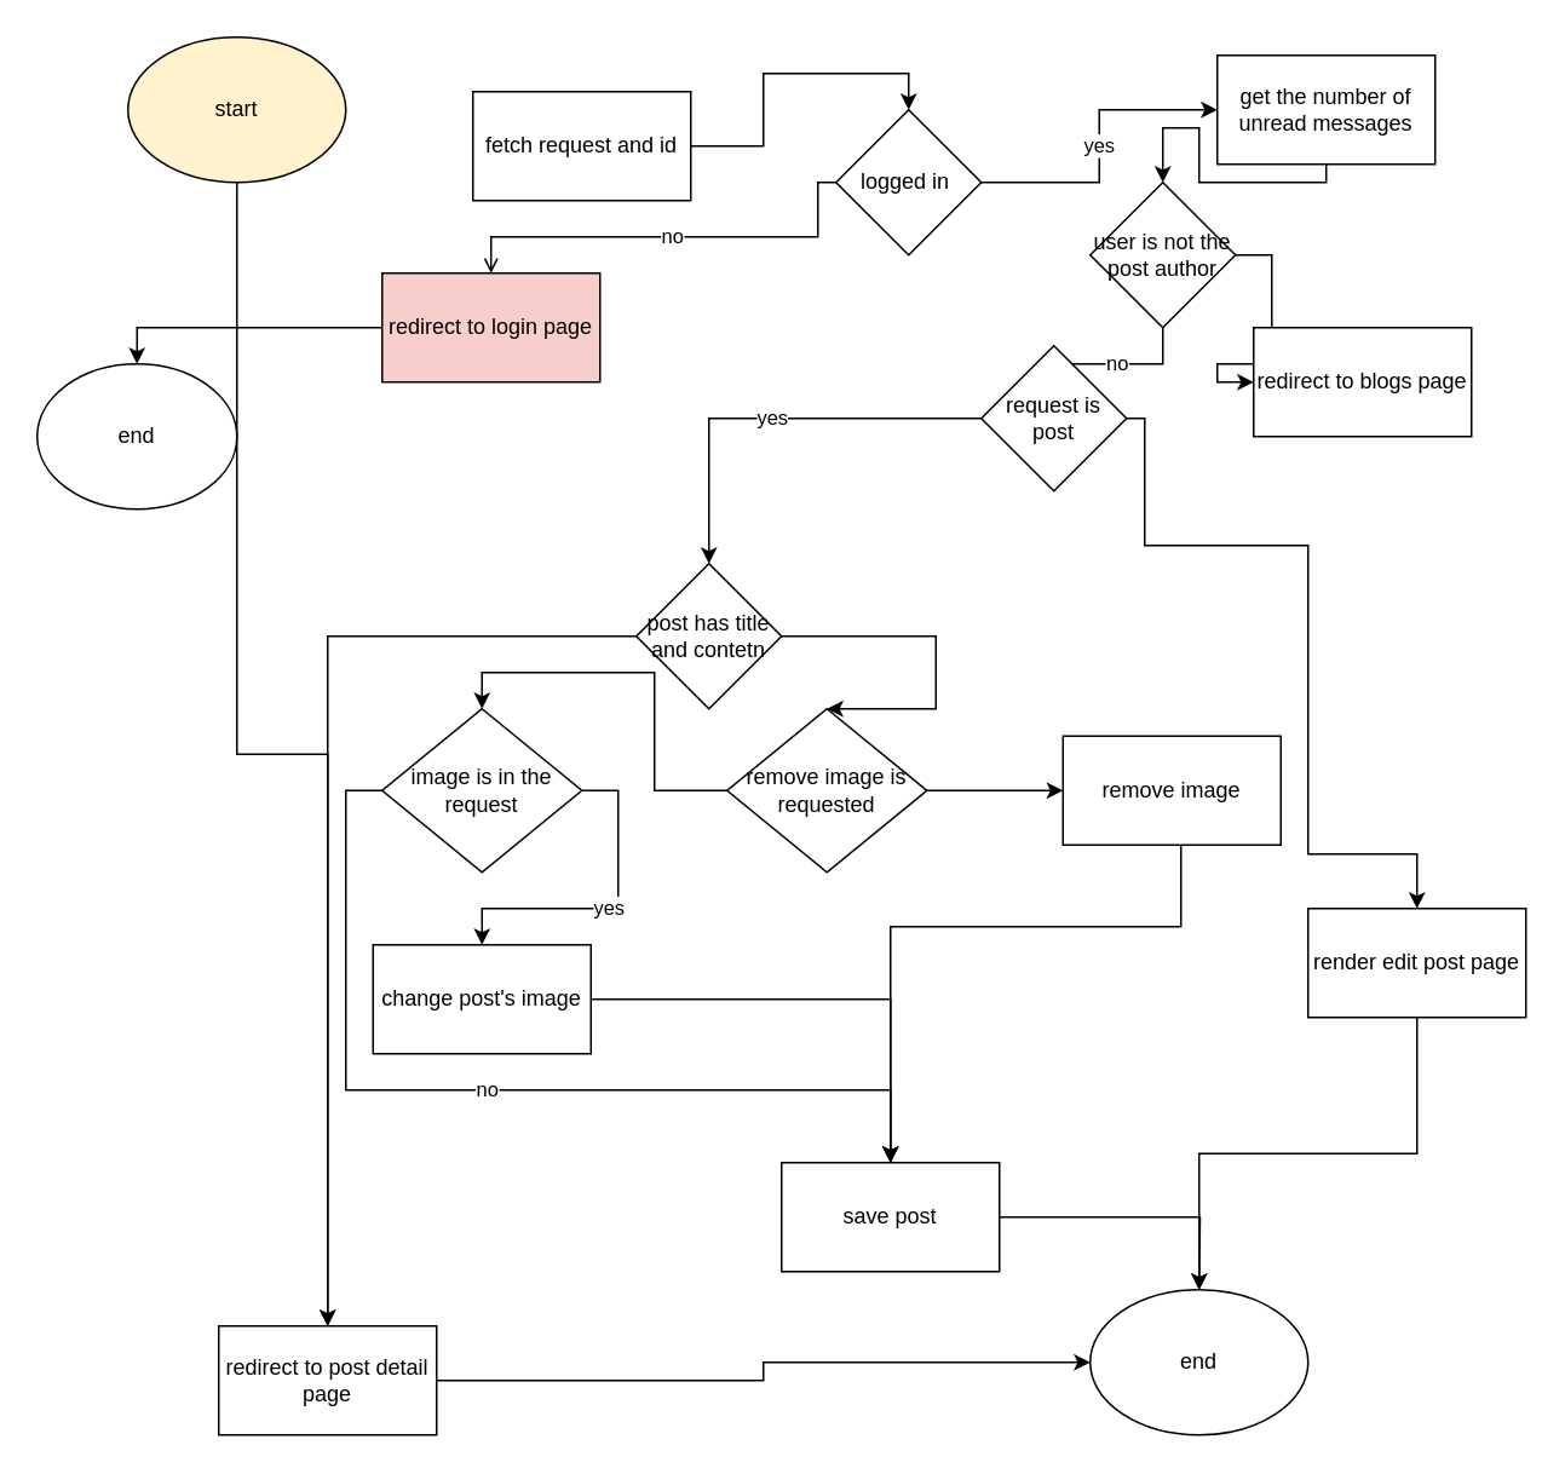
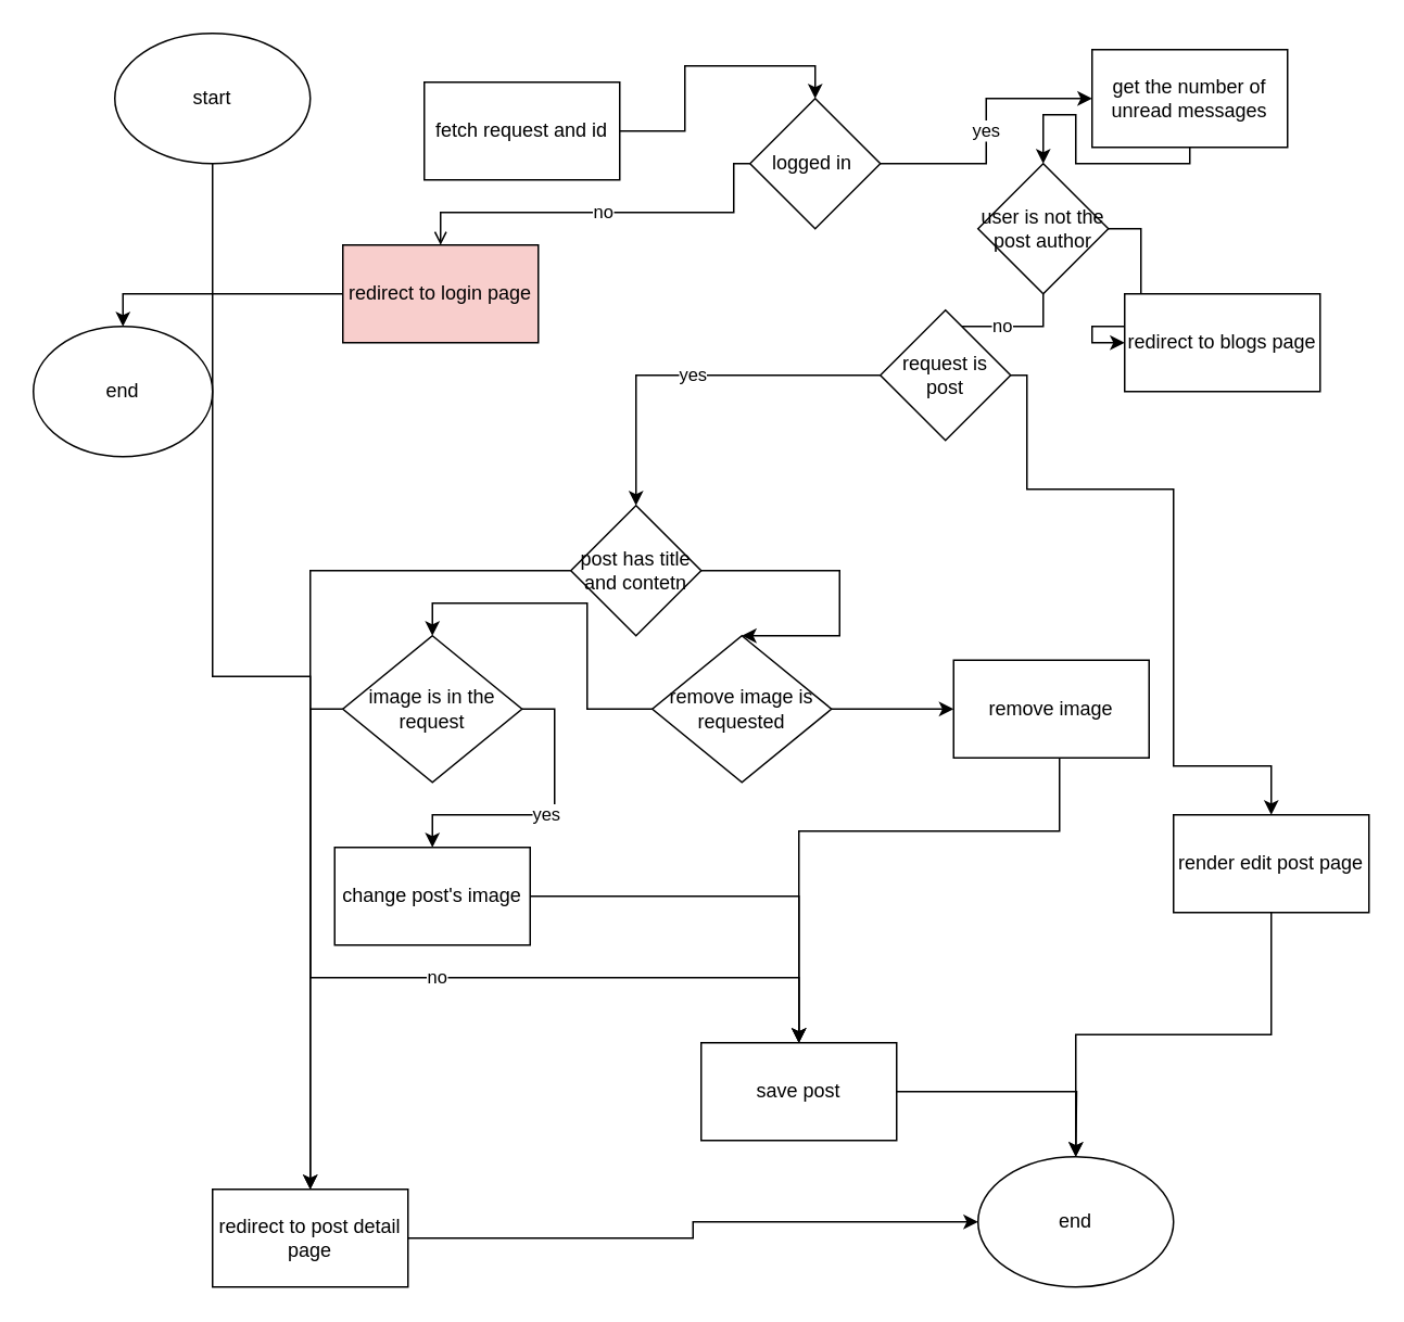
  <mxCell id="0" />
  <mxCell id="1" parent="0" />
  <mxCell id="2" value="end" style="ellipse;whiteSpace=wrap;html=1;" vertex="1" parent="1"><mxGeometry x="600" y="710" width="120" height="80" as="geometry" /></mxCell>
  <mxCell id="3" style="edgeStyle=orthogonalEdgeStyle;rounded=0;orthogonalLoop=1;jettySize=auto;html=1;" edge="1" parent="1" source="4" target="33"><mxGeometry relative="1" as="geometry" /></mxCell>
- <mxCell id="4" value="start" style="ellipse;whiteSpace=wrap;html=1;fillColor=#fff2cc;" vertex="1" parent="1"><mxGeometry x="70" y="20" width="120" height="80" as="geometry" /></mxCell>
+ <mxCell id="4" value="start" style="ellipse;whiteSpace=wrap;html=1;" vertex="1" parent="1"><mxGeometry x="70" y="20" width="120" height="80" as="geometry" /></mxCell>
  <mxCell id="5" value="" style="edgeStyle=orthogonalEdgeStyle;rounded=0;orthogonalLoop=1;jettySize=auto;html=1;entryX=0.5;entryY=0;entryDx=0;entryDy=0;" edge="1" parent="1" source="6" target="9"><mxGeometry relative="1" as="geometry" /></mxCell>
  <mxCell id="6" value="fetch request and id" style="rounded=0;whiteSpace=wrap;html=1;" vertex="1" parent="1"><mxGeometry x="260" y="50" width="120" height="60" as="geometry" /></mxCell>
  <mxCell id="7" value="no" style="edgeStyle=orthogonalEdgeStyle;rounded=0;orthogonalLoop=1;jettySize=auto;html=1;exitX=0;exitY=0.5;exitDx=0;exitDy=0;endArrow=open;" edge="1" parent="1" source="9" target="37"><mxGeometry relative="1" as="geometry"><Array as="points"><mxPoint x="450" y="100" /><mxPoint x="450" y="130" /><mxPoint x="270" y="130" /></Array></mxGeometry></mxCell>
  <mxCell id="8" value="yes" style="edgeStyle=orthogonalEdgeStyle;rounded=0;orthogonalLoop=1;jettySize=auto;html=1;entryX=0;entryY=0.5;entryDx=0;entryDy=0;" edge="1" parent="1" source="9" target="40"><mxGeometry relative="1" as="geometry" /></mxCell>
  <mxCell id="9" value="logged in&amp;nbsp;" style="rhombus;whiteSpace=wrap;html=1;rounded=0;" vertex="1" parent="1"><mxGeometry x="460" y="60" width="80" height="80" as="geometry" /></mxCell>
  <mxCell id="10" value="yes" style="edgeStyle=orthogonalEdgeStyle;rounded=0;orthogonalLoop=1;jettySize=auto;html=1;" edge="1" parent="1" source="12" target="13"><mxGeometry relative="1" as="geometry" /></mxCell>
  <mxCell id="11" value="no" style="edgeStyle=orthogonalEdgeStyle;rounded=0;orthogonalLoop=1;jettySize=auto;html=1;" edge="1" parent="1" source="12" target="16"><mxGeometry relative="1" as="geometry" /></mxCell>
  <mxCell id="12" value="user is not the post author" style="rhombus;whiteSpace=wrap;html=1;rounded=0;" vertex="1" parent="1"><mxGeometry x="600" y="100" width="80" height="80" as="geometry" /></mxCell>
  <mxCell id="13" value="redirect to blogs page" style="whiteSpace=wrap;html=1;rounded=0;" vertex="1" parent="1"><mxGeometry x="690" y="180" width="120" height="60" as="geometry" /></mxCell>
  <mxCell id="14" value="yes" style="edgeStyle=orthogonalEdgeStyle;rounded=0;orthogonalLoop=1;jettySize=auto;html=1;entryX=0.5;entryY=0;entryDx=0;entryDy=0;" edge="1" parent="1" source="16" target="19"><mxGeometry relative="1" as="geometry" /></mxCell>
  <mxCell id="15" value="" style="edgeStyle=orthogonalEdgeStyle;rounded=0;orthogonalLoop=1;jettySize=auto;html=1;entryX=0.5;entryY=0;entryDx=0;entryDy=0;" edge="1" parent="1" source="16" target="35"><mxGeometry relative="1" as="geometry"><Array as="points"><mxPoint x="630" y="230" /><mxPoint x="630" y="300" /><mxPoint x="720" y="300" /><mxPoint x="720" y="470" /><mxPoint x="780" y="470" /></Array></mxGeometry></mxCell>
  <mxCell id="16" value="request is post" style="rhombus;whiteSpace=wrap;html=1;rounded=0;" vertex="1" parent="1"><mxGeometry x="540" y="190" width="80" height="80" as="geometry" /></mxCell>
  <mxCell id="17" value="" style="edgeStyle=orthogonalEdgeStyle;rounded=0;orthogonalLoop=1;jettySize=auto;html=1;entryX=0.5;entryY=0;entryDx=0;entryDy=0;exitX=1;exitY=0.5;exitDx=0;exitDy=0;" edge="1" parent="1" source="19" target="22"><mxGeometry relative="1" as="geometry"><Array as="points"><mxPoint x="515" y="350" /></Array></mxGeometry></mxCell>
  <mxCell id="18" style="edgeStyle=orthogonalEdgeStyle;rounded=0;orthogonalLoop=1;jettySize=auto;html=1;" edge="1" parent="1" source="19" target="33"><mxGeometry relative="1" as="geometry"><mxPoint x="130" y="490" as="targetPoint" /></mxGeometry></mxCell>
  <mxCell id="19" value="post has title and contetn" style="rhombus;whiteSpace=wrap;html=1;rounded=0;" vertex="1" parent="1"><mxGeometry x="350" y="310" width="80" height="80" as="geometry" /></mxCell>
  <mxCell id="20" value="" style="edgeStyle=orthogonalEdgeStyle;rounded=0;orthogonalLoop=1;jettySize=auto;html=1;" edge="1" parent="1" source="22" target="24"><mxGeometry relative="1" as="geometry" /></mxCell>
  <mxCell id="21" value="" style="edgeStyle=orthogonalEdgeStyle;rounded=0;orthogonalLoop=1;jettySize=auto;html=1;entryX=0.5;entryY=0;entryDx=0;entryDy=0;" edge="1" parent="1" source="22" target="27"><mxGeometry relative="1" as="geometry" /></mxCell>
  <mxCell id="22" value="remove image is requested" style="rhombus;whiteSpace=wrap;html=1;rounded=0;" vertex="1" parent="1"><mxGeometry x="400" y="390" width="110" height="90" as="geometry" /></mxCell>
  <mxCell id="23" style="edgeStyle=orthogonalEdgeStyle;rounded=0;orthogonalLoop=1;jettySize=auto;html=1;entryX=0.5;entryY=0;entryDx=0;entryDy=0;" edge="1" parent="1" source="24" target="31"><mxGeometry relative="1" as="geometry"><Array as="points"><mxPoint x="650" y="510" /><mxPoint x="490" y="510" /></Array></mxGeometry></mxCell>
  <mxCell id="24" value="remove image" style="whiteSpace=wrap;html=1;rounded=0;" vertex="1" parent="1"><mxGeometry x="585" y="405" width="120" height="60" as="geometry" /></mxCell>
  <mxCell id="25" value="yes" style="edgeStyle=orthogonalEdgeStyle;rounded=0;orthogonalLoop=1;jettySize=auto;html=1;exitX=1;exitY=0.5;exitDx=0;exitDy=0;" edge="1" parent="1" source="27" target="29"><mxGeometry relative="1" as="geometry" /></mxCell>
  <mxCell id="26" value="no" style="edgeStyle=orthogonalEdgeStyle;rounded=0;orthogonalLoop=1;jettySize=auto;html=1;exitX=0;exitY=0.5;exitDx=0;exitDy=0;entryX=0.5;entryY=0;entryDx=0;entryDy=0;" edge="1" parent="1" source="27" target="31"><mxGeometry relative="1" as="geometry"><Array as="points"><mxPoint x="190" y="435" /><mxPoint x="190" y="600" /><mxPoint x="490" y="600" /></Array></mxGeometry></mxCell>
  <mxCell id="27" value="image is in the request" style="rhombus;whiteSpace=wrap;html=1;rounded=0;" vertex="1" parent="1"><mxGeometry x="210" y="390" width="110" height="90" as="geometry" /></mxCell>
  <mxCell id="28" style="edgeStyle=orthogonalEdgeStyle;rounded=0;orthogonalLoop=1;jettySize=auto;html=1;" edge="1" parent="1" source="29" target="31"><mxGeometry relative="1" as="geometry" /></mxCell>
  <mxCell id="29" value="change post's image" style="whiteSpace=wrap;html=1;rounded=0;" vertex="1" parent="1"><mxGeometry x="205" y="520" width="120" height="60" as="geometry" /></mxCell>
  <mxCell id="30" style="edgeStyle=orthogonalEdgeStyle;rounded=0;orthogonalLoop=1;jettySize=auto;html=1;exitX=1;exitY=0.5;exitDx=0;exitDy=0;" edge="1" parent="1" source="31"><mxGeometry relative="1" as="geometry"><mxPoint x="660" y="710" as="targetPoint" /></mxGeometry></mxCell>
  <mxCell id="31" value="save post" style="rounded=0;whiteSpace=wrap;html=1;" vertex="1" parent="1"><mxGeometry x="430" y="640" width="120" height="60" as="geometry" /></mxCell>
  <mxCell id="32" style="edgeStyle=orthogonalEdgeStyle;rounded=0;orthogonalLoop=1;jettySize=auto;html=1;exitX=1;exitY=0.5;exitDx=0;exitDy=0;" edge="1" parent="1" source="33" target="2"><mxGeometry relative="1" as="geometry" /></mxCell>
- <mxCell id="33" value="redirect to post detail page" style="rounded=0;whiteSpace=wrap;html=1;" vertex="1" parent="1"><mxGeometry x="120" y="730" width="120" height="60" as="geometry" /></mxCell>
+ <mxCell id="33" value="redirect to post detail page" style="rounded=0;whiteSpace=wrap;html=1;" vertex="1" parent="1"><mxGeometry x="130" y="730" width="120" height="60" as="geometry" /></mxCell>
  <mxCell id="34" style="edgeStyle=orthogonalEdgeStyle;rounded=0;orthogonalLoop=1;jettySize=auto;html=1;exitX=0.5;exitY=1;exitDx=0;exitDy=0;entryX=0.5;entryY=0;entryDx=0;entryDy=0;" edge="1" parent="1" source="35" target="2"><mxGeometry relative="1" as="geometry" /></mxCell>
  <mxCell id="35" value="render edit post page" style="whiteSpace=wrap;html=1;rounded=0;" vertex="1" parent="1"><mxGeometry x="720" y="500" width="120" height="60" as="geometry" /></mxCell>
  <mxCell id="36" value="" style="edgeStyle=orthogonalEdgeStyle;rounded=0;orthogonalLoop=1;jettySize=auto;html=1;entryX=0.5;entryY=0;entryDx=0;entryDy=0;" edge="1" parent="1" source="37" target="38"><mxGeometry relative="1" as="geometry" /></mxCell>
  <mxCell id="37" value="redirect to login page" style="whiteSpace=wrap;html=1;rounded=0;fillColor=#f8cecc;" vertex="1" parent="1"><mxGeometry x="210" y="150" width="120" height="60" as="geometry" /></mxCell>
  <mxCell id="38" value="end" style="ellipse;whiteSpace=wrap;html=1;rounded=0;" vertex="1" parent="1"><mxGeometry x="20" y="200" width="110" height="80" as="geometry" /></mxCell>
  <mxCell id="39" style="edgeStyle=orthogonalEdgeStyle;rounded=0;orthogonalLoop=1;jettySize=auto;html=1;exitX=0.5;exitY=1;exitDx=0;exitDy=0;entryX=0.5;entryY=0;entryDx=0;entryDy=0;" edge="1" parent="1" source="40" target="12"><mxGeometry relative="1" as="geometry"><Array as="points"><mxPoint x="730" y="100" /><mxPoint x="660" y="100" /><mxPoint x="660" y="70" /><mxPoint x="640" y="70" /></Array></mxGeometry></mxCell>
  <mxCell id="40" value="get the number of unread messages" style="rounded=0;whiteSpace=wrap;html=1;" vertex="1" parent="1"><mxGeometry x="670" y="30" width="120" height="60" as="geometry" /></mxCell>
